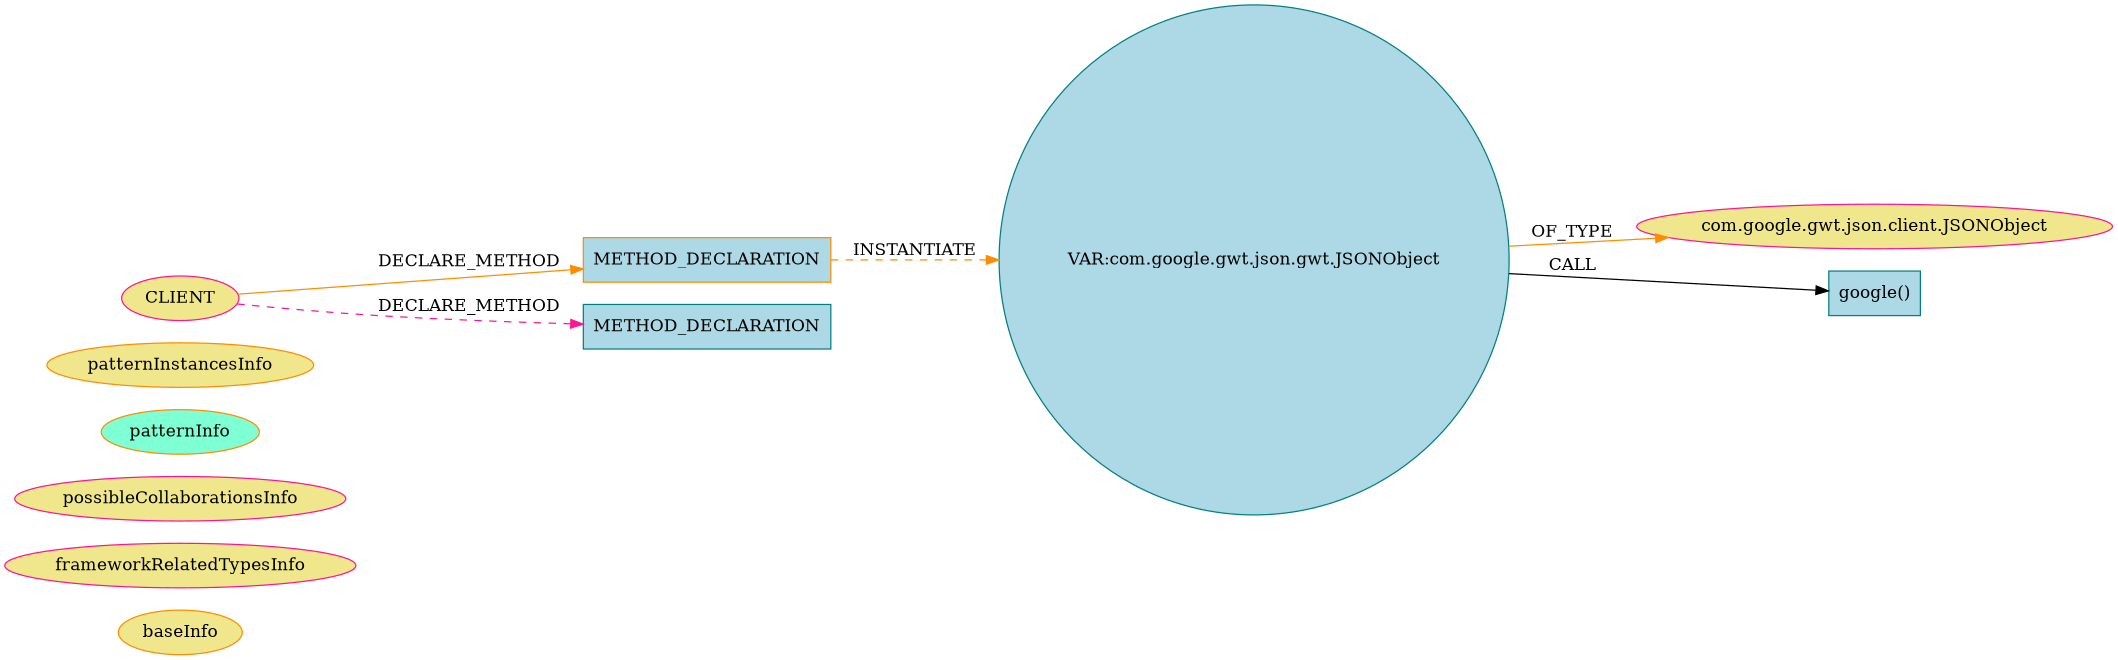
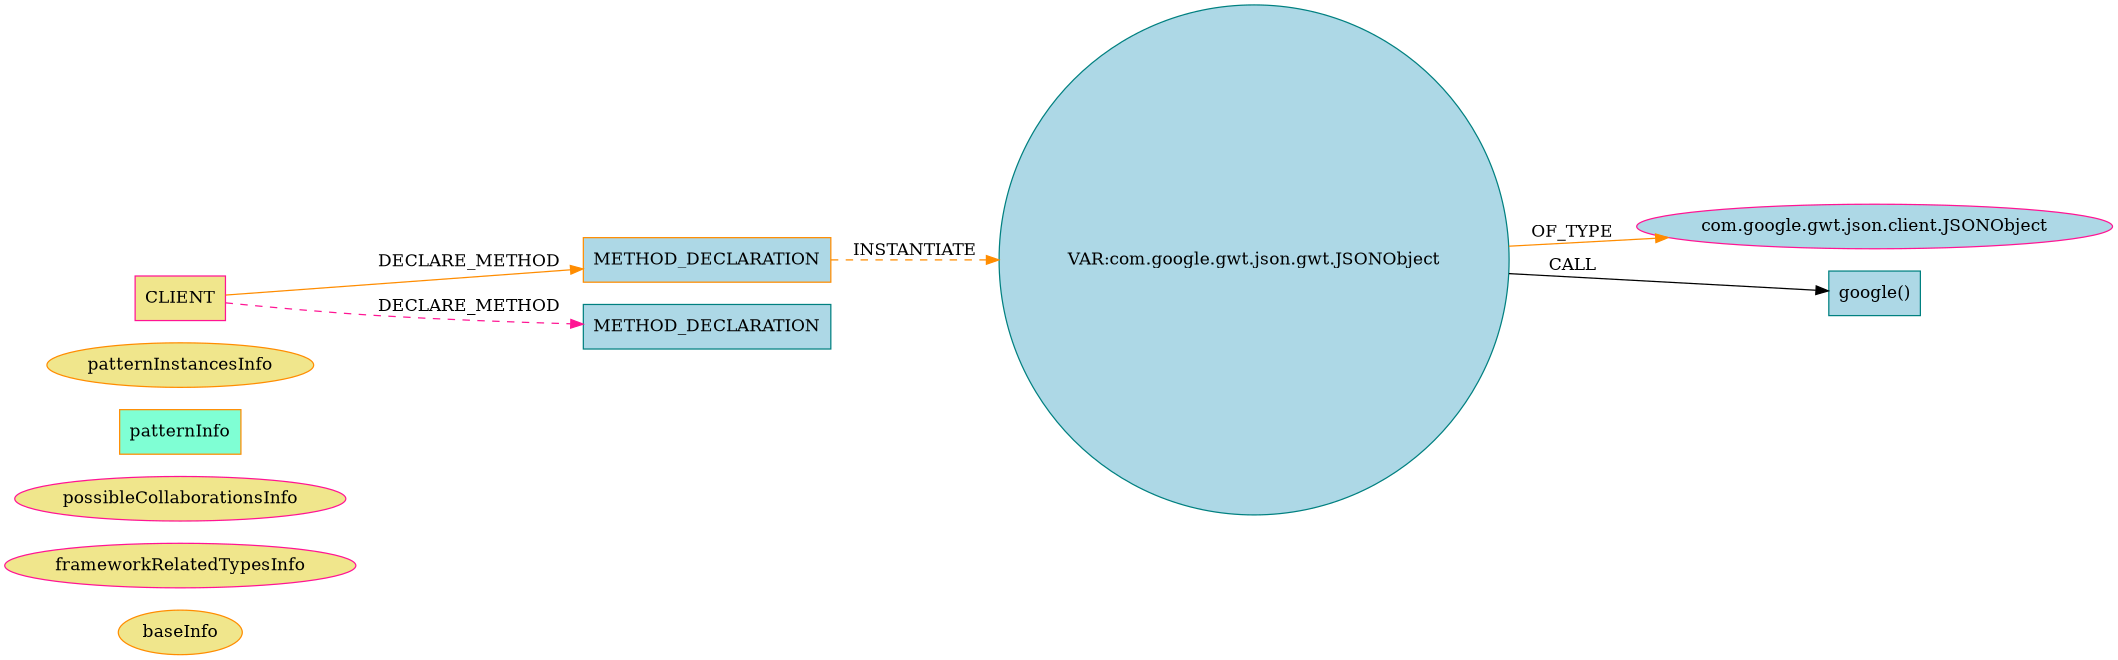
  digraph {
    rankdir=LR
    node [color=darkorange fillcolor=khaki style=filled isFrameworkType=false]
    edge [color=darkorange style=solid]
    baseInfo [category=pattern graphId=1223 isAnonymous=false possibleRelation=false isFrameworkType=""]
    frameworkRelatedTypesInfo [color=deeppink isFrameworkType=""]
    possibleCollaborationsInfo [color=deeppink isFrameworkType=""]
-   patternInfo [fillcolor=aquamarine frequency=2.0 patternRootClient=0 isFrameworkType=""]
+   patternInfo [fillcolor=aquamarine frequency=2.0 patternRootClient=0 shape=box isFrameworkType=""]
    patternInstancesInfo [0="brychcy-gwt-jquery~/brychcy-gwt-jquery/gwt-jquery-master/src/com/xedge/jquery/client/JQuery.java~JQuery~923" 1="neilsh-gwtfb~/neilsh-gwtfb/gwtfb-master/GwtFB/src/com/gwtfb/client/UserInfoViewController.java~UserInfoViewController~4138" isFrameworkType=""]
-   n6 [color=deeppink label="com.google.gwt.json.client.JSONObject" vertexType=FRAMEWORK_CLASS_TYPE]
+   n6 [color=deeppink fillcolor=lightblue label="com.google.gwt.json.client.JSONObject" vertexType=FRAMEWORK_CLASS_TYPE]
    n7 [color=teal fillcolor=lightblue label="VAR:com.google.gwt.json.gwt.JSONObject" shape=circle vertexType=VARIABLE_EXPRESION]
    n8 [color=teal fillcolor=lightblue label="google()" shape=box vertexType=INSIDE_CALL]
    n9 [fillcolor=lightblue label=METHOD_DECLARATION shape=box vertexType=CLIENT_METHOD_DECLARATION]
-   n10 [color=deeppink label=CLIENT vertexType=ROOT_CLIENT_CLASS_DECLARATION]
+   n10 [color=deeppink label=CLIENT vertexType=ROOT_CLIENT_CLASS_DECLARATION shape=box]
    n11 [color=teal fillcolor=lightblue label=METHOD_DECLARATION shape=box vertexType=CLIENT_METHOD_DECLARATION]
    n7 -> n6 [label=OF_TYPE]
    n7 -> n8 [color=black label=CALL]
    n9 -> n7 [label=INSTANTIATE style=dashed]
    n10 -> n9 [label=DECLARE_METHOD]
    n10 -> n11 [color=deeppink label=DECLARE_METHOD style=dashed]
  }
